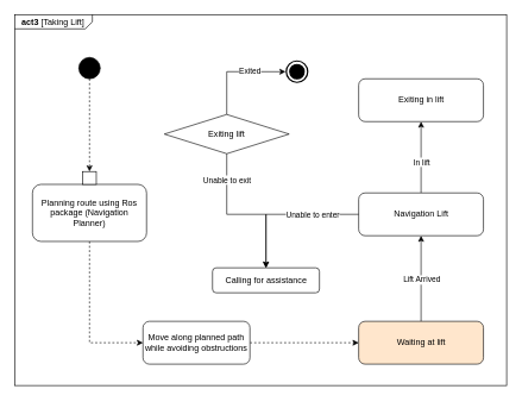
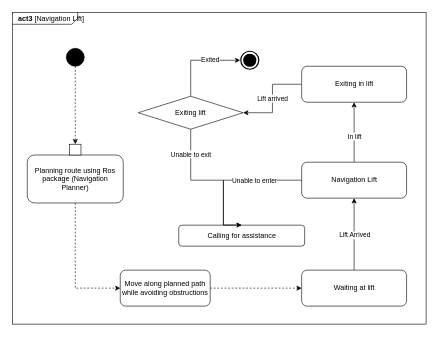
  <mxCell id="0" />
  <mxCell id="1" parent="0" />
- <mxCell id="2" value="&lt;p style=&quot;margin:0px;margin-top:4px;margin-left:10px;text-align:left;&quot;&gt;&lt;b&gt;act3&lt;/b&gt;   [Taking Lift]&lt;/p&gt;" style="html=1;shape=mxgraph.sysml.package;align=left;spacingLeft=5;verticalAlign=top;spacingTop=-3;labelX=109;html=1;overflow=fill;" vertex="1" parent="1"><mxGeometry x="20" y="20" width="690" height="520" as="geometry" /></mxCell>
+ <mxCell id="2" value="&lt;p style=&quot;margin:0px;margin-top:4px;margin-left:10px;text-align:left;&quot;&gt;&lt;b&gt;act3&lt;/b&gt;   [Navigation Lift]&lt;/p&gt;" style="html=1;shape=mxgraph.sysml.package;align=left;spacingLeft=5;verticalAlign=top;spacingTop=-3;labelX=109;html=1;overflow=fill;" vertex="1" parent="1"><mxGeometry x="20" y="20" width="690" height="520" as="geometry" /></mxCell>
  <mxCell id="3" value="" style="ellipse;whiteSpace=wrap;html=1;aspect=fixed;strokeColor=#000000;fillColor=#000000;" parent="1" vertex="1"><mxGeometry x="110" y="80" width="30" height="30" as="geometry" /></mxCell>
  <mxCell id="4" style="edgeStyle=orthogonalEdgeStyle;rounded=0;orthogonalLoop=1;jettySize=auto;html=1;exitX=0.5;exitY=1;exitDx=0;exitDy=0;entryX=0.5;entryY=0;entryDx=0;entryDy=0;entryPerimeter=0;dashed=1;" parent="1" source="3" edge="1"><mxGeometry relative="1" as="geometry"><mxPoint x="124.995" y="240" as="targetPoint" /></mxGeometry></mxCell>
  <mxCell id="5" style="edgeStyle=orthogonalEdgeStyle;rounded=0;orthogonalLoop=1;jettySize=auto;html=1;exitX=1;exitY=0.5;exitDx=0;exitDy=0;entryX=0;entryY=0.5;entryDx=0;entryDy=0;dashed=1;" edge="1" parent="1" source="6" target="26"><mxGeometry relative="1" as="geometry" /></mxCell>
  <mxCell id="6" value="Move along planned path while avoiding obstructions" style="rounded=1;whiteSpace=wrap;html=1;" parent="1" vertex="1"><mxGeometry x="200" y="450" width="150" height="60" as="geometry" /></mxCell>
  <mxCell id="7" style="edgeStyle=orthogonalEdgeStyle;rounded=0;orthogonalLoop=1;jettySize=auto;html=1;exitX=0.5;exitY=0;exitDx=0;exitDy=0;entryX=0.5;entryY=1;entryDx=0;entryDy=0;" parent="1" edge="1"><mxGeometry relative="1" as="geometry"><mxPoint x="590" y="330" as="targetPoint" /><mxPoint x="590" y="450" as="sourcePoint" /></mxGeometry></mxCell>
  <mxCell id="8" value="Lift Arrived" style="edgeLabel;html=1;align=center;verticalAlign=middle;resizable=0;points=[];" parent="7" vertex="1" connectable="0"><mxGeometry x="-0.176" relative="1" as="geometry"><mxPoint y="-10" as="offset" /></mxGeometry></mxCell>
  <mxCell id="9" style="edgeStyle=orthogonalEdgeStyle;rounded=0;orthogonalLoop=1;jettySize=auto;html=1;exitX=0.5;exitY=0;exitDx=0;exitDy=0;entryX=0.5;entryY=1;entryDx=0;entryDy=0;" parent="1" edge="1"><mxGeometry relative="1" as="geometry"><mxPoint x="590" y="270" as="sourcePoint" /><mxPoint x="590" y="170" as="targetPoint" /></mxGeometry></mxCell>
  <mxCell id="10" value="In lift" style="edgeLabel;html=1;align=center;verticalAlign=middle;resizable=0;points=[];" parent="9" vertex="1" connectable="0"><mxGeometry x="-0.111" y="-4" relative="1" as="geometry"><mxPoint x="-4" as="offset" /></mxGeometry></mxCell>
+ <mxCell id="11" style="edgeStyle=orthogonalEdgeStyle;rounded=0;orthogonalLoop=1;jettySize=auto;html=1;exitX=0;exitY=0.5;exitDx=0;exitDy=0;entryX=1;entryY=0.5;entryDx=0;entryDy=0;" parent="1" source="28" target="19" edge="1"><mxGeometry relative="1" as="geometry"><mxPoint x="480" y="150" as="sourcePoint" /></mxGeometry></mxCell>
+ <mxCell id="12" value="Lift arrived" style="edgeLabel;html=1;align=center;verticalAlign=middle;resizable=0;points=[];" vertex="1" connectable="0" parent="11"><mxGeometry x="-0.004" relative="1" as="geometry"><mxPoint as="offset" /></mxGeometry></mxCell>
  <mxCell id="13" value="Navigation Lift" style="rounded=1;whiteSpace=wrap;html=1;" parent="1" vertex="1"><mxGeometry x="502.5" y="270" width="175" height="60" as="geometry" /></mxCell>
  <mxCell id="14" style="edgeStyle=orthogonalEdgeStyle;rounded=0;orthogonalLoop=1;jettySize=auto;html=1;exitX=0;exitY=0.5;exitDx=0;exitDy=0;entryX=0.5;entryY=0;entryDx=0;entryDy=0;" parent="1" source="13" target="16" edge="1"><mxGeometry relative="1" as="geometry"><Array as="points"><mxPoint x="372" y="300" /></Array><mxPoint x="490" y="300" as="sourcePoint" /></mxGeometry></mxCell>
  <mxCell id="15" value="Unable to enter" style="edgeLabel;html=1;align=center;verticalAlign=middle;resizable=0;points=[];" parent="14" vertex="1" connectable="0"><mxGeometry x="-0.099" y="1" relative="1" as="geometry"><mxPoint x="27" y="-1" as="offset" /></mxGeometry></mxCell>
- <mxCell id="16" value="Calling for assistance" style="rounded=1;whiteSpace=wrap;html=1;" parent="1" vertex="1"><mxGeometry x="297.5" y="375" width="150" height="35" as="geometry" /></mxCell>
+ <mxCell id="16" value="Calling for assistance" style="rounded=1;whiteSpace=wrap;html=1;" parent="1" vertex="1"><mxGeometry x="297.5" y="375" width="210" height="35" as="geometry" /></mxCell>
  <mxCell id="17" style="edgeStyle=orthogonalEdgeStyle;rounded=0;orthogonalLoop=1;jettySize=auto;html=1;exitX=0.5;exitY=0;exitDx=0;exitDy=0;" parent="1" source="19" edge="1"><mxGeometry relative="1" as="geometry"><Array as="points"><mxPoint x="318" y="100" /></Array><mxPoint x="400" y="100.034" as="targetPoint" /></mxGeometry></mxCell>
  <mxCell id="18" value="Exited" style="edgeLabel;html=1;align=center;verticalAlign=middle;resizable=0;points=[];" parent="17" vertex="1" connectable="0"><mxGeometry x="0.285" y="1" relative="1" as="geometry"><mxPoint as="offset" /></mxGeometry></mxCell>
  <mxCell id="19" value="Exiting lift" style="rhombus;whiteSpace=wrap;html=1;" parent="1" vertex="1"><mxGeometry x="230" y="160" width="175" height="55" as="geometry" /></mxCell>
  <mxCell id="20" style="edgeStyle=orthogonalEdgeStyle;rounded=0;orthogonalLoop=1;jettySize=auto;html=1;exitX=0.5;exitY=1;exitDx=0;exitDy=0;entryX=0.5;entryY=0;entryDx=0;entryDy=0;" parent="1" source="19" target="16" edge="1"><mxGeometry relative="1" as="geometry"><Array as="points"><mxPoint x="318" y="300" /><mxPoint x="372" y="300" /></Array><mxPoint x="317.5" y="230" as="sourcePoint" /></mxGeometry></mxCell>
  <mxCell id="21" value="Unable to exit" style="edgeLabel;html=1;align=center;verticalAlign=middle;resizable=0;points=[];" parent="20" vertex="1" connectable="0"><mxGeometry x="-0.663" y="1" relative="1" as="geometry"><mxPoint x="-1" as="offset" /></mxGeometry></mxCell>
  <mxCell id="22" style="edgeStyle=orthogonalEdgeStyle;rounded=0;orthogonalLoop=1;jettySize=auto;html=1;exitX=0.5;exitY=1;exitDx=0;exitDy=0;entryX=0;entryY=0.5;entryDx=0;entryDy=0;dashed=1;" edge="1" parent="1" source="23" target="6"><mxGeometry relative="1" as="geometry" /></mxCell>
  <mxCell id="23" value="Planning route using Ros package (Navigation Planner)" style="shape=rect;html=1;rounded=1;whiteSpace=wrap;align=center;" vertex="1" parent="1"><mxGeometry x="45" y="258" width="160" height="80" as="geometry" /></mxCell>
  <mxCell id="24" value="" style="rounded=0;whiteSpace=wrap;html=1;" vertex="1" parent="1"><mxGeometry x="115.5" y="240" width="19.01" height="18" as="geometry" /></mxCell>
  <mxCell id="25" style="edgeStyle=orthogonalEdgeStyle;rounded=0;orthogonalLoop=1;jettySize=auto;html=1;exitX=0.5;exitY=1;exitDx=0;exitDy=0;" edge="1" parent="1"><mxGeometry relative="1" as="geometry"><mxPoint x="630" y="550" as="sourcePoint" /><mxPoint x="630" y="550" as="targetPoint" /></mxGeometry></mxCell>
- <mxCell id="26" value="Waiting at lift" style="rounded=1;whiteSpace=wrap;html=1;fillColor=#ffe6cc;" vertex="1" parent="1"><mxGeometry x="502.5" y="450" width="175" height="60" as="geometry" /></mxCell>
+ <mxCell id="26" value="Waiting at lift" style="rounded=1;whiteSpace=wrap;html=1;" vertex="1" parent="1"><mxGeometry x="502.5" y="450" width="175" height="60" as="geometry" /></mxCell>
  <mxCell id="27" value="" style="html=1;shape=mxgraph.sysml.actFinal;strokeWidth=2;verticalLabelPosition=bottom;verticalAlignment=top;" vertex="1" parent="1"><mxGeometry x="401" y="85" width="30" height="30" as="geometry" /></mxCell>
  <mxCell id="28" value="Exiting in lift" style="rounded=1;whiteSpace=wrap;html=1;" vertex="1" parent="1"><mxGeometry x="502.5" y="110" width="175" height="60" as="geometry" /></mxCell>
